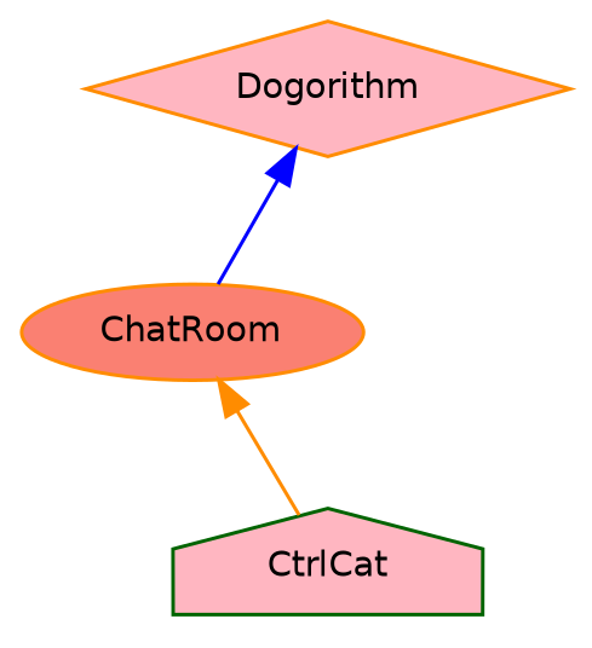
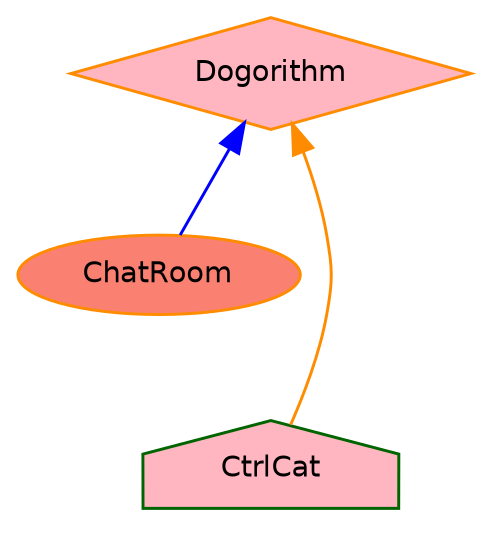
  digraph {
    rankdir=TB
    node [color=darkorange fillcolor=lightpink fontname=Helvetica fontsize=10 style=filled]
    edge [dir=back fontname=Helvetica fontsize=10 labelfontname=Helvetica labelfontsize=10 style=solid]
    n1 [fillcolor=salmon height=0.2 label=ChatRoom shape=ellipse width=0.4]
    n2 [color=darkgreen height=0.2 label=CtrlCat shape=house width=0.4]
    n3 [height=0.2 label=Dogorithm shape=diamond width=0.4]
-   n1 -> n2 [color=darkorange]
+   n3 -> n2 [color=darkorange]
    n3 -> n1 [color=blue]
  }
